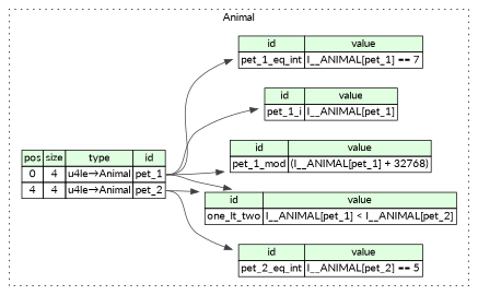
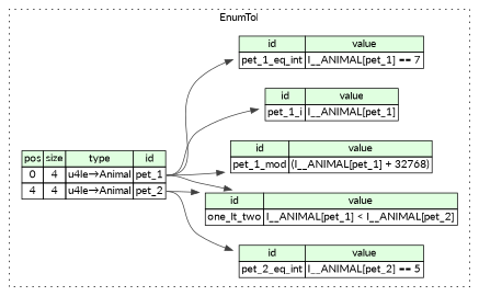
  digraph {
    rankdir=LR
    fontname=Lato
    node [shape=plaintext fontname=Lato]
    edge [color="#404040" tailport=pet_1_type fontname=Lato]
    n1 [label=<<TABLE BORDER="0" CELLBORDER="1" CELLSPACING="0"> 			<TR><TD BGCOLOR="#E0FFE0">pos</TD><TD BGCOLOR="#E0FFE0">size</TD><TD BGCOLOR="#E0FFE0">type</TD><TD BGCOLOR="#E0FFE0">id</TD></TR> 			<TR><TD PORT="pet_1_pos">0</TD><TD PORT="pet_1_size">4</TD><TD>u4le→Animal</TD><TD PORT="pet_1_type">pet_1</TD></TR> 			<TR><TD PORT="pet_2_pos">4</TD><TD PORT="pet_2_size">4</TD><TD>u4le→Animal</TD><TD PORT="pet_2_type">pet_2</TD></TR> 		</TABLE>>]
    n2 [label=<<TABLE BORDER="0" CELLBORDER="1" CELLSPACING="0"> 			<TR><TD BGCOLOR="#E0FFE0">id</TD><TD BGCOLOR="#E0FFE0">value</TD></TR> 			<TR><TD>pet_1_i</TD><TD>I__ANIMAL[pet_1]</TD></TR> 		</TABLE>>]
    n3 [label=<<TABLE BORDER="0" CELLBORDER="1" CELLSPACING="0"> 			<TR><TD BGCOLOR="#E0FFE0">id</TD><TD BGCOLOR="#E0FFE0">value</TD></TR> 			<TR><TD>pet_1_eq_int</TD><TD>I__ANIMAL[pet_1] == 7</TD></TR> 		</TABLE>>]
    n4 [label=<<TABLE BORDER="0" CELLBORDER="1" CELLSPACING="0"> 			<TR><TD BGCOLOR="#E0FFE0">id</TD><TD BGCOLOR="#E0FFE0">value</TD></TR> 			<TR><TD>one_lt_two</TD><TD>I__ANIMAL[pet_1] &lt; I__ANIMAL[pet_2]</TD></TR> 		</TABLE>>]
    n5 [label=<<TABLE BORDER="0" CELLBORDER="1" CELLSPACING="0"> 			<TR><TD BGCOLOR="#E0FFE0">id</TD><TD BGCOLOR="#E0FFE0">value</TD></TR> 			<TR><TD>pet_1_mod</TD><TD>(I__ANIMAL[pet_1] + 32768)</TD></TR> 		</TABLE>>]
    n6 [label=<<TABLE BORDER="0" CELLBORDER="1" CELLSPACING="0"> 			<TR><TD BGCOLOR="#E0FFE0">id</TD><TD BGCOLOR="#E0FFE0">value</TD></TR> 			<TR><TD>pet_2_eq_int</TD><TD>I__ANIMAL[pet_2] == 5</TD></TR> 		</TABLE>>]
    subgraph cluster_1 {
-     label=Animal
+     label=EnumToI
      style=dotted
      n1
      n2
      n3
      n4
      n5
      n6
    }
    n1 -> n2
    n1 -> n3
    n1 -> n4
    n1 -> n4 [tailport=pet_2_type]
    n1 -> n5
    n1 -> n6 [tailport=pet_2_type]
  }
